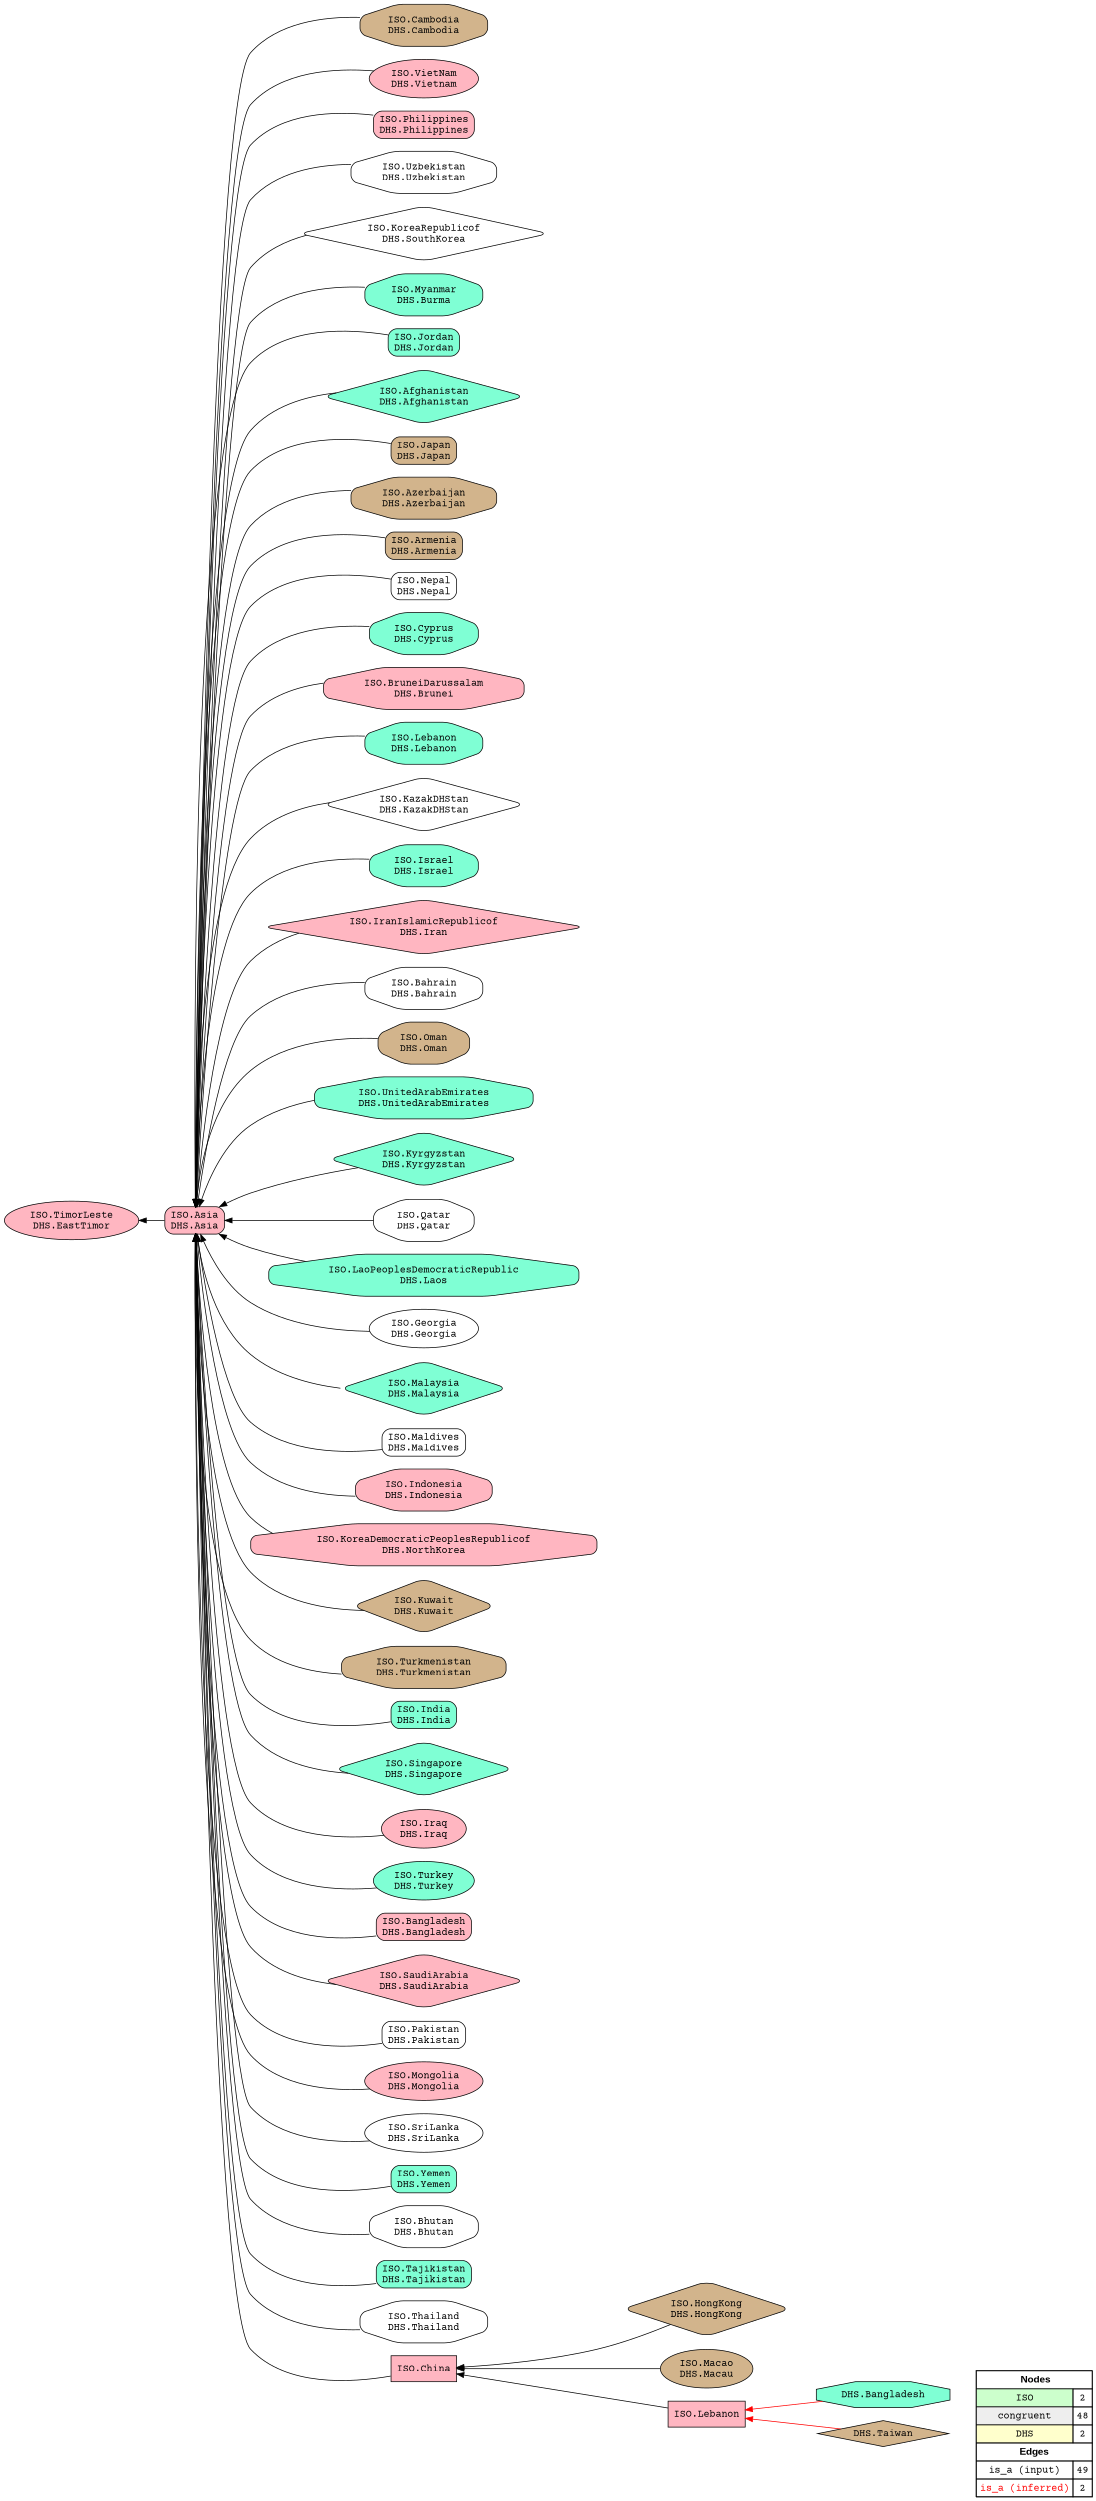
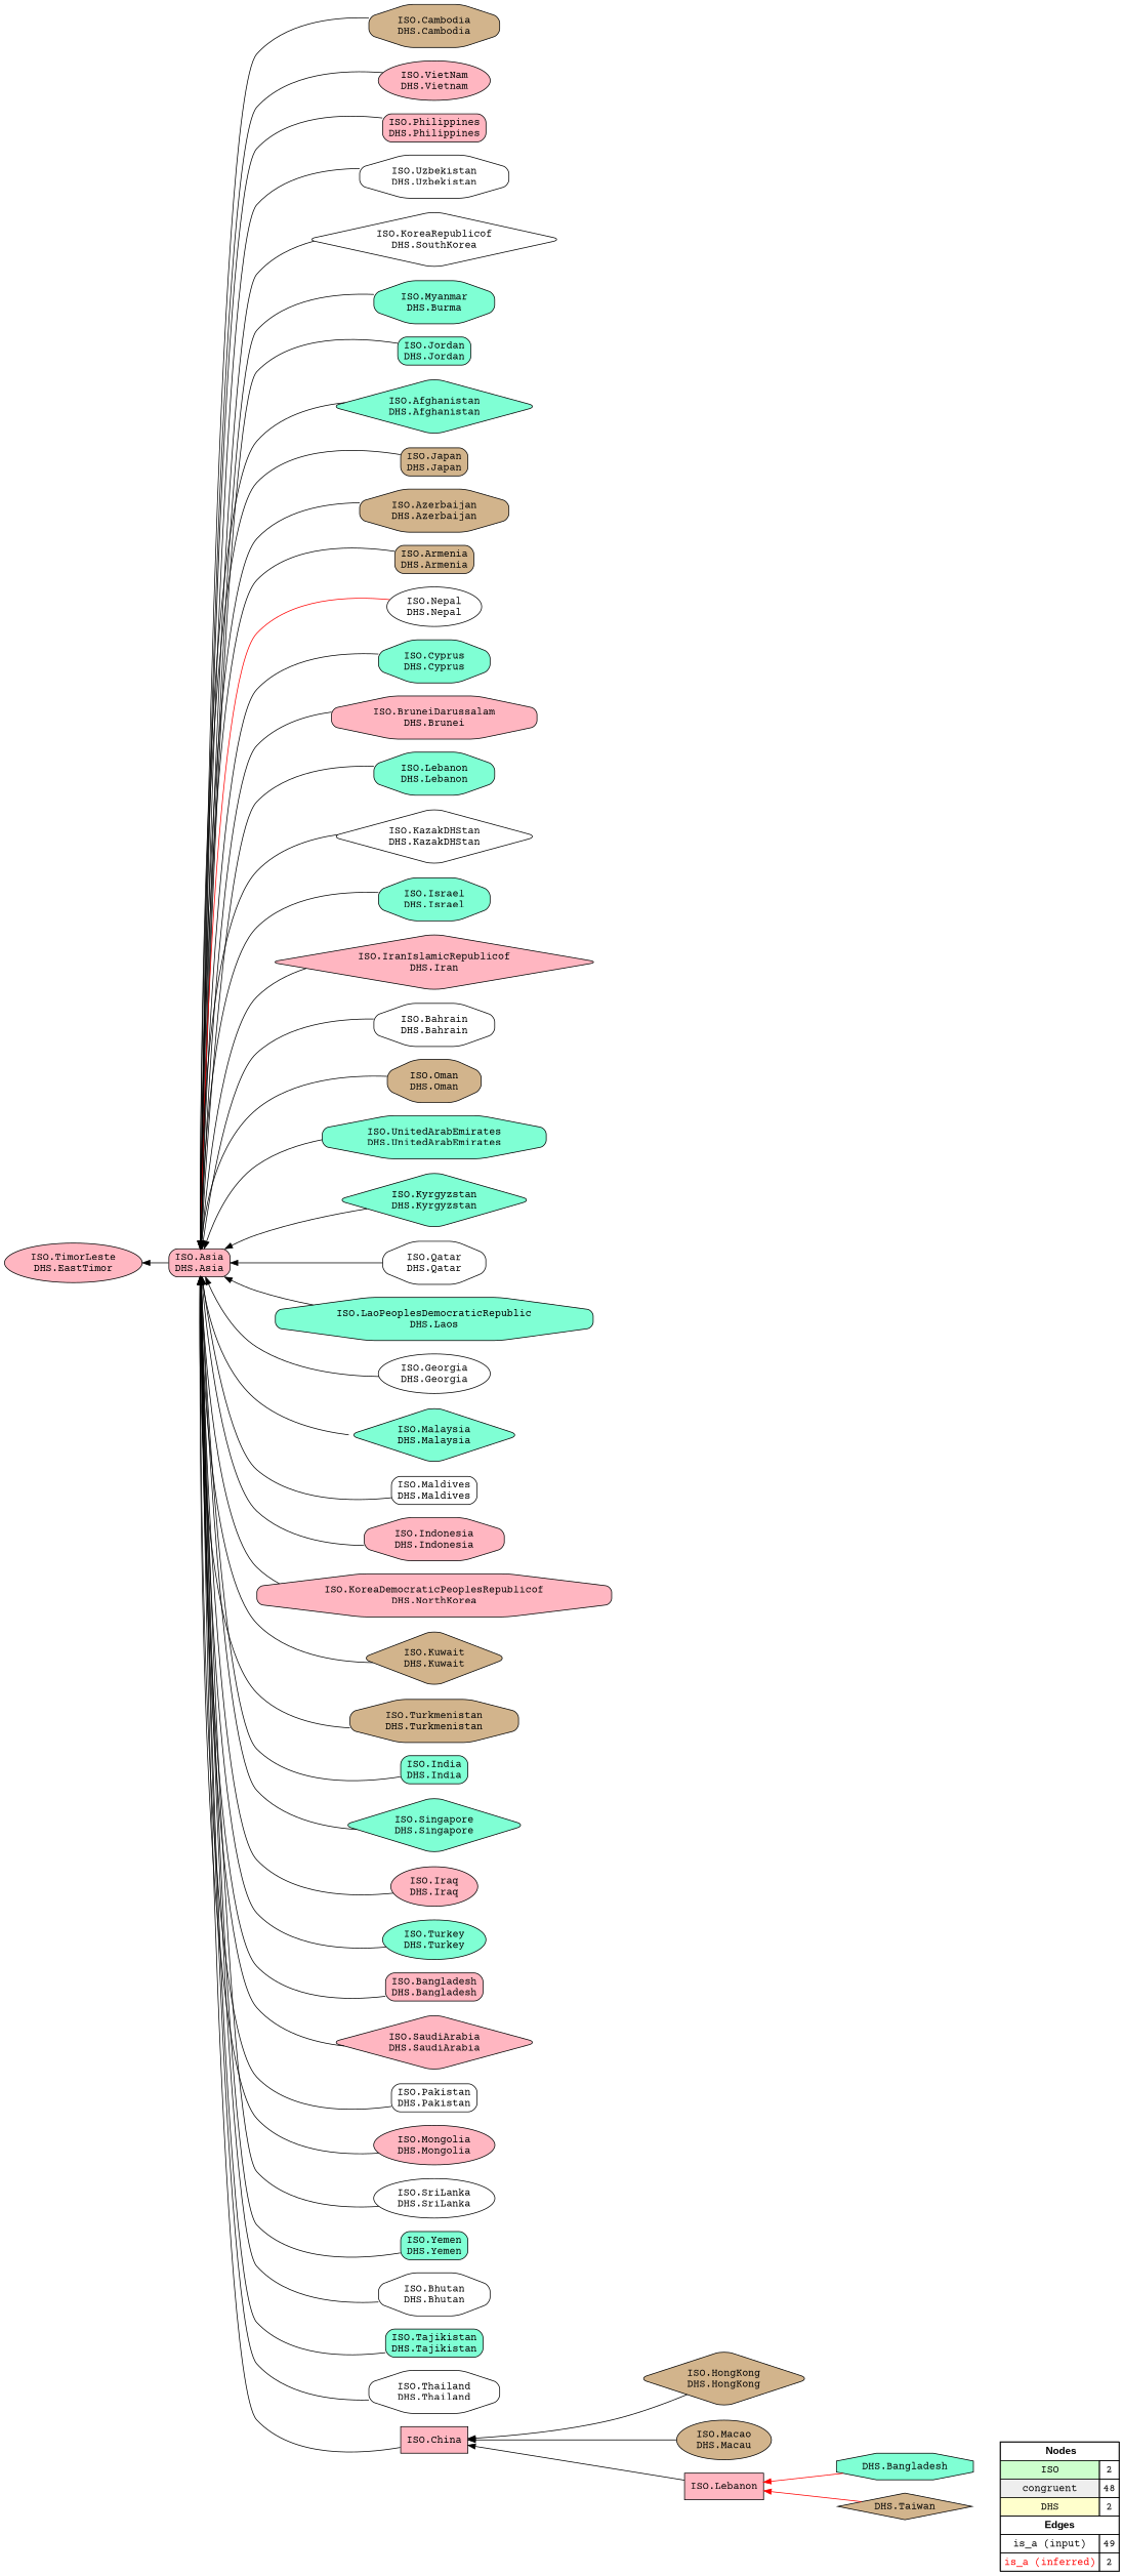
  digraph {
    fontname="Courier Prime"
    rankdir=RL
    node [fillcolor=aquamarine fontname="Courier Prime" shape=octagon style="filled,rounded"]
    edge [arrowhead=normal color="#000000" constraint=true fontname="Courier Prime" penwidth=1 style=solid]
    n1 [fillcolor=white label=<   <TABLE BORDER="0" CELLBORDER="1" CELLSPACING="0" CELLPADDING="4">  <TR> <TD COLSPAN="2"><font face="Arial Black"> Nodes</font></TD> </TR>  <TR>   <TD bgcolor="#CCFFCC" fontname="helvetica">ISO</TD>   <TD>2</TD>   </TR>  <TR>   <TD bgcolor="#EEEEEE" fontname="helvetica">congruent</TD>   <TD>48</TD>   </TR>  <TR>   <TD bgcolor="#FFFFCC" fontname="helvetica">DHS</TD>   <TD>2</TD>   </TR>  <TR> <TD COLSPAN="2"><font face = "Arial Black"> Edges </font></TD> </TR>  <TR>   <TD><font color ="#000000">is_a (input)</font></TD><TD>49</TD> </TR> <TR>   <TD><font color ="#FF0000">is_a (inferred)</font></TD><TD>2</TD> </TR> </TABLE>   > margin=0 shape=box style=filled]
    n2 [fillcolor=lightpink label="ISO.Lebanon" shape=box style=filled]
    "ISO.China" [fillcolor=lightpink shape=box style=filled]
    "ISO.Asia\nDHS.Asia" [fillcolor=lightpink shape=box]
    "ISO.TimorLeste\nDHS.EastTimor" [fillcolor=lightpink shape=ellipse]
    "ISO.Cambodia\nDHS.Cambodia" [fillcolor=tan]
    "ISO.VietNam\nDHS.Vietnam" [fillcolor=lightpink shape=ellipse]
    "ISO.Philippines\nDHS.Philippines" [fillcolor=lightpink shape=box]
    "ISO.Uzbekistan\nDHS.Uzbekistan" [fillcolor=white]
    "ISO.KoreaRepublicof\nDHS.SouthKorea" [fillcolor=white shape=diamond]
    "ISO.Myanmar\nDHS.Burma"
    "ISO.Jordan\nDHS.Jordan" [shape=box]
    "ISO.Afghanistan\nDHS.Afghanistan" [shape=diamond]
    "ISO.Japan\nDHS.Japan" [fillcolor=tan shape=box]
    "ISO.Azerbaijan\nDHS.Azerbaijan" [fillcolor=tan]
    "ISO.Armenia\nDHS.Armenia" [fillcolor=tan shape=box]
-   "ISO.Nepal\nDHS.Nepal" [fillcolor=white shape=box]
+   "ISO.Nepal\nDHS.Nepal" [fillcolor=white shape=ellipse]
    "ISO.Cyprus\nDHS.Cyprus"
    "ISO.BruneiDarussalam\nDHS.Brunei" [fillcolor=lightpink]
    "ISO.Lebanon\nDHS.Lebanon"
    "ISO.KazakDHStan\nDHS.KazakDHStan" [fillcolor=white shape=diamond]
    "ISO.Israel\nDHS.Israel"
    "ISO.IranIslamicRepublicof\nDHS.Iran" [fillcolor=lightpink shape=diamond]
    "ISO.Bahrain\nDHS.Bahrain" [fillcolor=white]
    "ISO.Oman\nDHS.Oman" [fillcolor=tan]
    "ISO.UnitedArabEmirates\nDHS.UnitedArabEmirates"
    "ISO.Kyrgyzstan\nDHS.Kyrgyzstan" [shape=diamond]
    "ISO.HongKong\nDHS.HongKong" [fillcolor=tan shape=diamond]
    "ISO.Qatar\nDHS.Qatar" [fillcolor=white]
    "ISO.LaoPeoplesDemocraticRepublic\nDHS.Laos"
    "ISO.Georgia\nDHS.Georgia" [fillcolor=white shape=ellipse]
    "ISO.Malaysia\nDHS.Malaysia" [shape=diamond]
    "ISO.Maldives\nDHS.Maldives" [fillcolor=white shape=box]
    "ISO.Indonesia\nDHS.Indonesia" [fillcolor=lightpink]
    "ISO.Macao\nDHS.Macau" [fillcolor=tan shape=ellipse]
    "ISO.KoreaDemocraticPeoplesRepublicof\nDHS.NorthKorea" [fillcolor=lightpink]
    "ISO.Kuwait\nDHS.Kuwait" [fillcolor=tan shape=diamond]
    "ISO.Turkmenistan\nDHS.Turkmenistan" [fillcolor=tan]
    "ISO.India\nDHS.India" [shape=box]
    "ISO.Singapore\nDHS.Singapore" [shape=diamond]
    "ISO.Iraq\nDHS.Iraq" [fillcolor=lightpink shape=ellipse]
    "ISO.Turkey\nDHS.Turkey" [shape=ellipse]
    "ISO.Bangladesh\nDHS.Bangladesh" [fillcolor=lightpink shape=box]
    "ISO.SaudiArabia\nDHS.SaudiArabia" [fillcolor=lightpink shape=diamond]
    "ISO.Pakistan\nDHS.Pakistan" [fillcolor=white shape=box]
    "ISO.Mongolia\nDHS.Mongolia" [fillcolor=lightpink shape=ellipse]
    "ISO.SriLanka\nDHS.SriLanka" [fillcolor=white shape=ellipse]
    "ISO.Yemen\nDHS.Yemen" [shape=box]
    "ISO.Bhutan\nDHS.Bhutan" [fillcolor=white]
    "ISO.Tajikistan\nDHS.Tajikistan" [shape=box]
    "ISO.Thailand\nDHS.Thailand" [fillcolor=white]
    n52 [label="DHS.Bangladesh" style=filled]
    "DHS.Taiwan" [fillcolor=tan shape=diamond style=filled]
    subgraph sub_1 {
      rank=source
      n1
    }
    n2 -> "ISO.China"
    "ISO.China" -> "ISO.Asia\nDHS.Asia"
    "ISO.Asia\nDHS.Asia" -> "ISO.TimorLeste\nDHS.EastTimor"
    "ISO.Cambodia\nDHS.Cambodia" -> "ISO.Asia\nDHS.Asia"
    "ISO.VietNam\nDHS.Vietnam" -> "ISO.Asia\nDHS.Asia"
    "ISO.Philippines\nDHS.Philippines" -> "ISO.Asia\nDHS.Asia"
    "ISO.Uzbekistan\nDHS.Uzbekistan" -> "ISO.Asia\nDHS.Asia"
    "ISO.KoreaRepublicof\nDHS.SouthKorea" -> "ISO.Asia\nDHS.Asia"
    "ISO.Myanmar\nDHS.Burma" -> "ISO.Asia\nDHS.Asia"
    "ISO.Jordan\nDHS.Jordan" -> "ISO.Asia\nDHS.Asia"
    "ISO.Afghanistan\nDHS.Afghanistan" -> "ISO.Asia\nDHS.Asia"
    "ISO.Japan\nDHS.Japan" -> "ISO.Asia\nDHS.Asia"
    "ISO.Azerbaijan\nDHS.Azerbaijan" -> "ISO.Asia\nDHS.Asia"
    "ISO.Armenia\nDHS.Armenia" -> "ISO.Asia\nDHS.Asia"
-   "ISO.Nepal\nDHS.Nepal" -> "ISO.Asia\nDHS.Asia"
+   "ISO.Nepal\nDHS.Nepal" -> "ISO.Asia\nDHS.Asia" [color="#FF0000"]
    "ISO.Cyprus\nDHS.Cyprus" -> "ISO.Asia\nDHS.Asia"
    "ISO.BruneiDarussalam\nDHS.Brunei" -> "ISO.Asia\nDHS.Asia"
    "ISO.Lebanon\nDHS.Lebanon" -> "ISO.Asia\nDHS.Asia"
    "ISO.KazakDHStan\nDHS.KazakDHStan" -> "ISO.Asia\nDHS.Asia"
    "ISO.Israel\nDHS.Israel" -> "ISO.Asia\nDHS.Asia"
    "ISO.IranIslamicRepublicof\nDHS.Iran" -> "ISO.Asia\nDHS.Asia"
    "ISO.Bahrain\nDHS.Bahrain" -> "ISO.Asia\nDHS.Asia"
    "ISO.Oman\nDHS.Oman" -> "ISO.Asia\nDHS.Asia"
    "ISO.UnitedArabEmirates\nDHS.UnitedArabEmirates" -> "ISO.Asia\nDHS.Asia"
    "ISO.Kyrgyzstan\nDHS.Kyrgyzstan" -> "ISO.Asia\nDHS.Asia"
    "ISO.HongKong\nDHS.HongKong" -> "ISO.China"
    "ISO.Qatar\nDHS.Qatar" -> "ISO.Asia\nDHS.Asia"
    "ISO.LaoPeoplesDemocraticRepublic\nDHS.Laos" -> "ISO.Asia\nDHS.Asia"
    "ISO.Georgia\nDHS.Georgia" -> "ISO.Asia\nDHS.Asia"
    "ISO.Malaysia\nDHS.Malaysia" -> "ISO.Asia\nDHS.Asia"
    "ISO.Maldives\nDHS.Maldives" -> "ISO.Asia\nDHS.Asia"
    "ISO.Indonesia\nDHS.Indonesia" -> "ISO.Asia\nDHS.Asia"
    "ISO.Macao\nDHS.Macau" -> "ISO.China"
    "ISO.KoreaDemocraticPeoplesRepublicof\nDHS.NorthKorea" -> "ISO.Asia\nDHS.Asia"
    "ISO.Kuwait\nDHS.Kuwait" -> "ISO.Asia\nDHS.Asia"
    "ISO.Turkmenistan\nDHS.Turkmenistan" -> "ISO.Asia\nDHS.Asia"
    "ISO.India\nDHS.India" -> "ISO.Asia\nDHS.Asia"
    "ISO.Singapore\nDHS.Singapore" -> "ISO.Asia\nDHS.Asia"
    "ISO.Iraq\nDHS.Iraq" -> "ISO.Asia\nDHS.Asia"
    "ISO.Turkey\nDHS.Turkey" -> "ISO.Asia\nDHS.Asia"
    "ISO.Bangladesh\nDHS.Bangladesh" -> "ISO.Asia\nDHS.Asia"
    "ISO.SaudiArabia\nDHS.SaudiArabia" -> "ISO.Asia\nDHS.Asia"
    "ISO.Pakistan\nDHS.Pakistan" -> "ISO.Asia\nDHS.Asia"
    "ISO.Mongolia\nDHS.Mongolia" -> "ISO.Asia\nDHS.Asia"
    "ISO.SriLanka\nDHS.SriLanka" -> "ISO.Asia\nDHS.Asia"
    "ISO.Yemen\nDHS.Yemen" -> "ISO.Asia\nDHS.Asia"
    "ISO.Bhutan\nDHS.Bhutan" -> "ISO.Asia\nDHS.Asia"
    "ISO.Tajikistan\nDHS.Tajikistan" -> "ISO.Asia\nDHS.Asia"
    "ISO.Thailand\nDHS.Thailand" -> "ISO.Asia\nDHS.Asia"
    n52 -> n2 [color="#FF0000"]
    "DHS.Taiwan" -> n2 [color="#FF0000"]
  }
